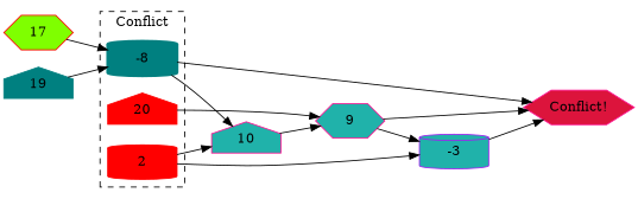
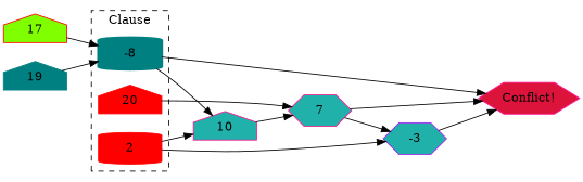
  digraph {
    rankdir=LR
    node [color=red shape=house style=filled]
    -8 [color=teal penwidth=3 shape=cylinder width=1]
    2 [shape=cylinder width=1]
    20 [width=1]
    n4 [color=deeppink fillcolor=crimson label="Conflict!" shape=hexagon width=1]
    10 [color=deeppink fillcolor=lightseagreen width=1]
-   -3 [color=purple fillcolor=lightseagreen shape=cylinder width=1]
-   7 [color=deeppink fillcolor=lightseagreen shape=hexagon width=1 label=9]
-   17 [fillcolor=chartreuse shape=hexagon width=1]
+   -3 [color=purple fillcolor=lightseagreen shape=hexagon width=1]
+   7 [color=deeppink fillcolor=lightseagreen shape=hexagon width=1]
+   17 [fillcolor=chartreuse width=1]
    19 [color=teal width=1]
    subgraph cluster_1 {
-     label=Conflict
+     label=Clause
      style=dashed
      -8
      2
      20
    }
    -8 -> n4
    -8 -> 10
    2 -> 10
    2 -> -3
    20 -> 7
    10 -> 7
    -3 -> n4
    7 -> n4
    7 -> -3
    17 -> -8
    19 -> -8
  }
